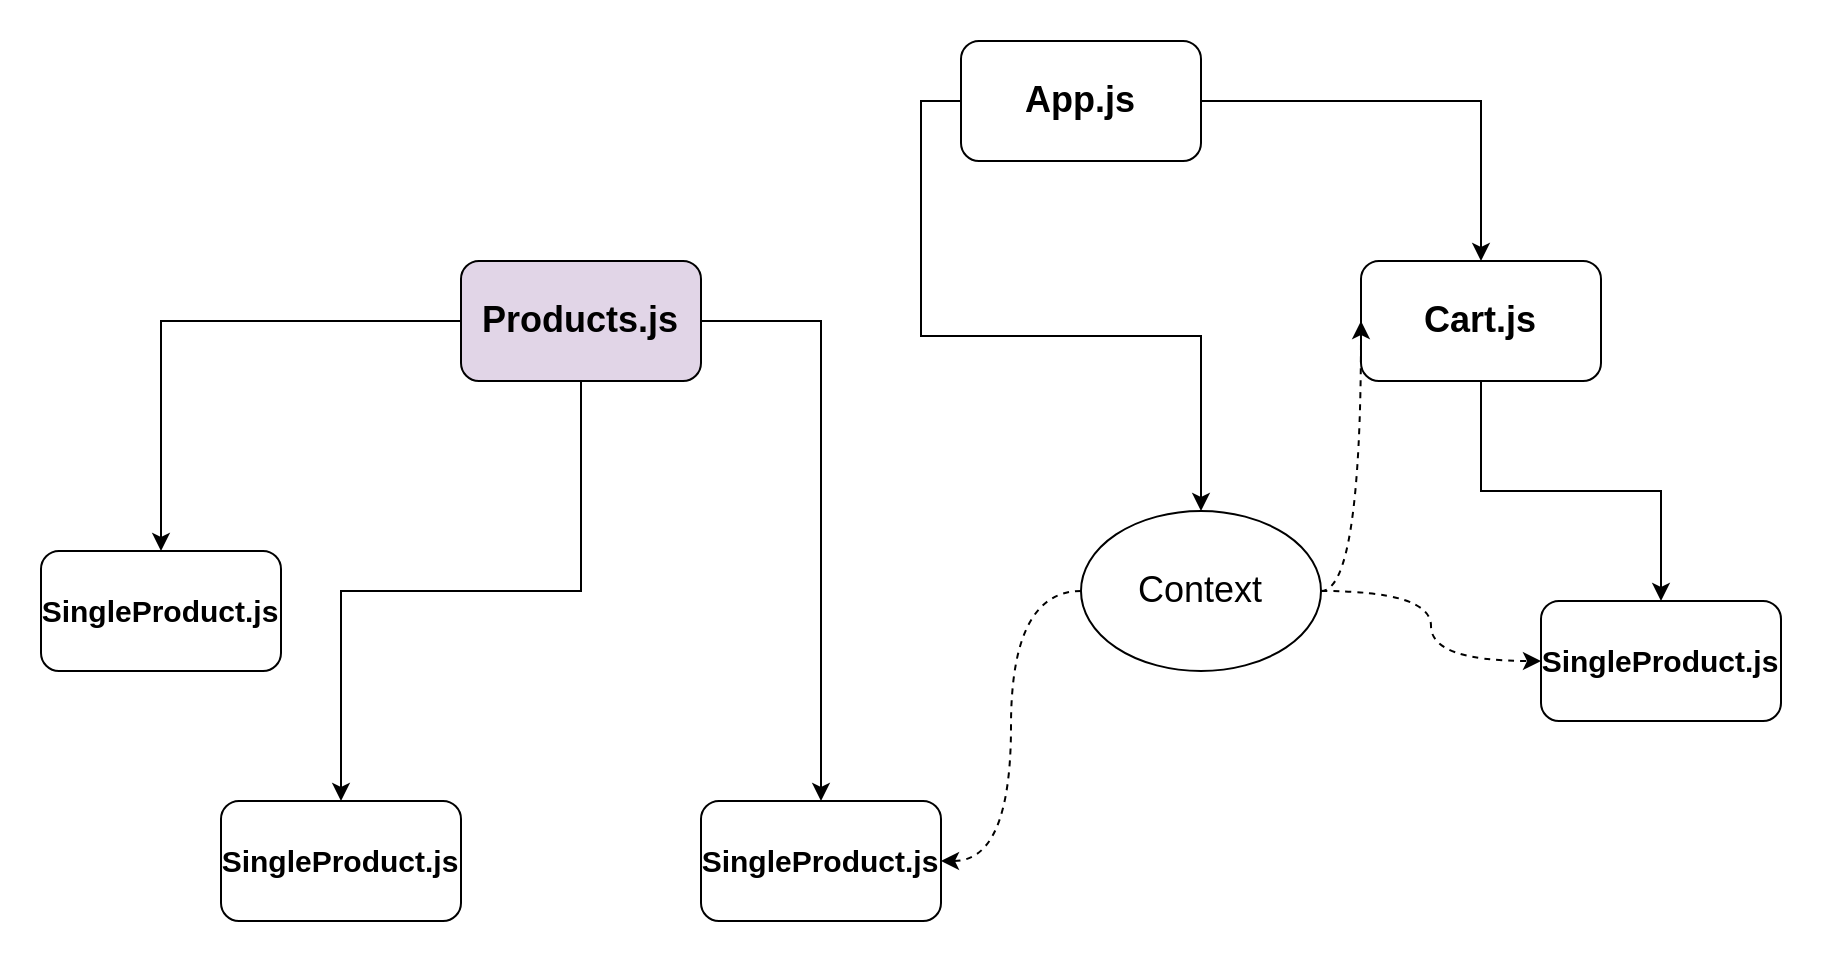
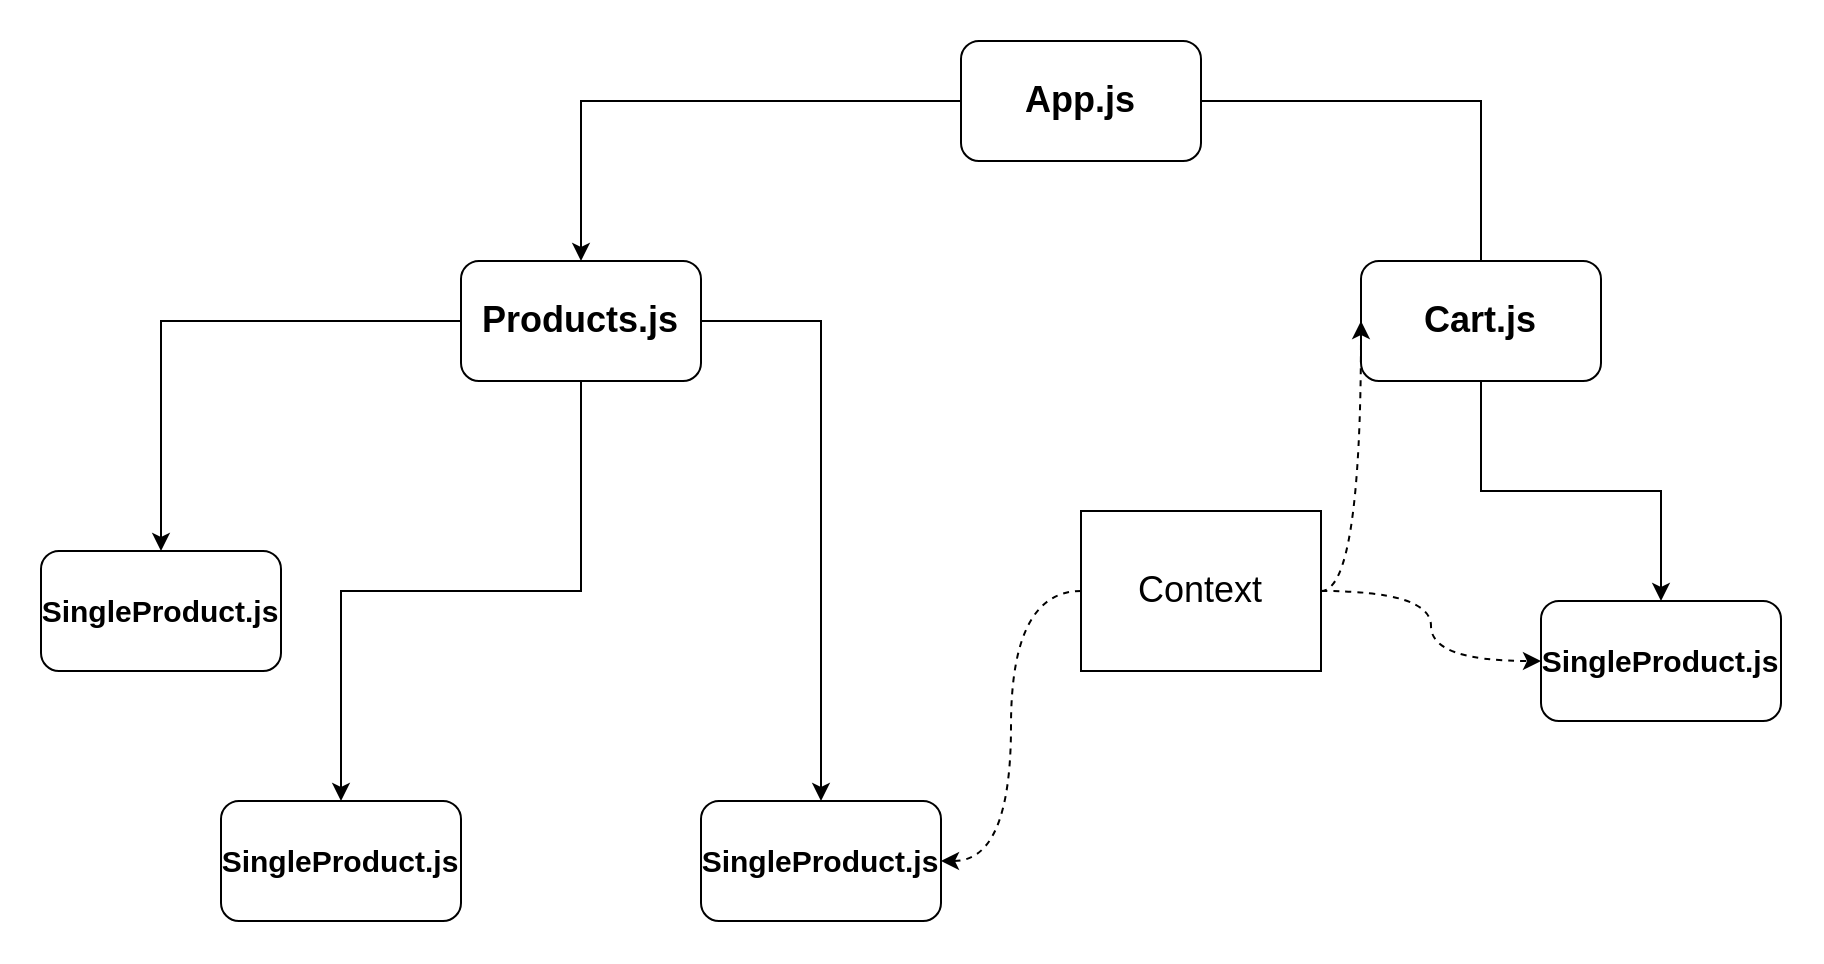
  <mxCell id="0" />
  <mxCell id="1" parent="0" />
- <mxCell id="2" style="edgeStyle=orthogonalEdgeStyle;rounded=0;orthogonalLoop=1;jettySize=auto;html=1;exitX=1;exitY=0.5;exitDx=0;exitDy=0;entryX=0.5;entryY=0;entryDx=0;entryDy=0;" edge="1" parent="1" source="4" target="10"><mxGeometry relative="1" as="geometry" /></mxCell>
- <mxCell id="3" style="edgeStyle=orthogonalEdgeStyle;rounded=0;orthogonalLoop=1;jettySize=auto;html=1;exitX=0;exitY=0.5;exitDx=0;exitDy=0;" edge="1" parent="1" source="4" target="18"><mxGeometry relative="1" as="geometry" /></mxCell>
+ <mxCell id="2" style="edgeStyle=orthogonalEdgeStyle;rounded=0;orthogonalLoop=1;jettySize=auto;html=1;exitX=1;exitY=0.5;exitDx=0;exitDy=0;entryX=0.5;entryY=0;entryDx=0;entryDy=0;endArrow=none;" edge="1" parent="1" source="4" target="10"><mxGeometry relative="1" as="geometry" /></mxCell>
+ <mxCell id="3" style="edgeStyle=orthogonalEdgeStyle;rounded=0;orthogonalLoop=1;jettySize=auto;html=1;exitX=0;exitY=0.5;exitDx=0;exitDy=0;entryX=0.5;entryY=0;entryDx=0;entryDy=0;" edge="1" parent="1" source="4" target="8"><mxGeometry relative="1" as="geometry" /></mxCell>
  <mxCell id="4" value="&lt;h2&gt;App.js&lt;/h2&gt;" style="rounded=1;whiteSpace=wrap;html=1;fontStyle=1" vertex="1" parent="1"><mxGeometry x="480" y="20" width="120" height="60" as="geometry" /></mxCell>
  <mxCell id="5" style="edgeStyle=orthogonalEdgeStyle;rounded=0;orthogonalLoop=1;jettySize=auto;html=1;exitX=0.5;exitY=1;exitDx=0;exitDy=0;entryX=0.5;entryY=0;entryDx=0;entryDy=0;" edge="1" parent="1" source="8" target="12"><mxGeometry relative="1" as="geometry" /></mxCell>
  <mxCell id="6" style="edgeStyle=orthogonalEdgeStyle;rounded=0;orthogonalLoop=1;jettySize=auto;html=1;exitX=0;exitY=0.5;exitDx=0;exitDy=0;entryX=0.5;entryY=0;entryDx=0;entryDy=0;" edge="1" parent="1" source="8" target="11"><mxGeometry relative="1" as="geometry" /></mxCell>
  <mxCell id="7" style="edgeStyle=orthogonalEdgeStyle;rounded=0;orthogonalLoop=1;jettySize=auto;html=1;exitX=1;exitY=0.5;exitDx=0;exitDy=0;entryX=0.5;entryY=0;entryDx=0;entryDy=0;" edge="1" parent="1" source="8" target="13"><mxGeometry relative="1" as="geometry" /></mxCell>
- <mxCell id="8" value="&lt;h2&gt;Products.js&lt;/h2&gt;" style="rounded=1;whiteSpace=wrap;html=1;fontStyle=1;fillColor=#e1d5e7;" vertex="1" parent="1"><mxGeometry x="230" y="130" width="120" height="60" as="geometry" /></mxCell>
+ <mxCell id="8" value="&lt;h2&gt;Products.js&lt;/h2&gt;" style="rounded=1;whiteSpace=wrap;html=1;fontStyle=1" vertex="1" parent="1"><mxGeometry x="230" y="130" width="120" height="60" as="geometry" /></mxCell>
  <mxCell id="9" style="edgeStyle=orthogonalEdgeStyle;rounded=0;orthogonalLoop=1;jettySize=auto;html=1;exitX=0.5;exitY=1;exitDx=0;exitDy=0;entryX=0.5;entryY=0;entryDx=0;entryDy=0;" edge="1" parent="1" source="10" target="14"><mxGeometry relative="1" as="geometry" /></mxCell>
  <mxCell id="10" value="&lt;h2&gt;&lt;font style=&quot;font-size: 18px;&quot;&gt;Cart.js&lt;/font&gt;&lt;/h2&gt;" style="rounded=1;whiteSpace=wrap;html=1;" vertex="1" parent="1"><mxGeometry x="680" y="130" width="120" height="60" as="geometry" /></mxCell>
  <mxCell id="11" value="&lt;h2&gt;&lt;font style=&quot;font-size: 15px;&quot;&gt;SingleProduct.js&lt;/font&gt;&lt;/h2&gt;" style="rounded=1;whiteSpace=wrap;html=1;" vertex="1" parent="1"><mxGeometry x="20" y="275" width="120" height="60" as="geometry" /></mxCell>
  <mxCell id="12" value="&lt;h2&gt;&lt;font style=&quot;font-size: 15px;&quot;&gt;SingleProduct.js&lt;/font&gt;&lt;/h2&gt;" style="rounded=1;whiteSpace=wrap;html=1;" vertex="1" parent="1"><mxGeometry x="110" y="400" width="120" height="60" as="geometry" /></mxCell>
  <mxCell id="13" value="&lt;h2&gt;&lt;font style=&quot;font-size: 15px;&quot;&gt;SingleProduct.js&lt;/font&gt;&lt;/h2&gt;" style="rounded=1;whiteSpace=wrap;html=1;" vertex="1" parent="1"><mxGeometry x="350" y="400" width="120" height="60" as="geometry" /></mxCell>
  <mxCell id="14" value="&lt;h2&gt;&lt;font style=&quot;font-size: 15px;&quot;&gt;SingleProduct.js&lt;/font&gt;&lt;/h2&gt;" style="rounded=1;whiteSpace=wrap;html=1;" vertex="1" parent="1"><mxGeometry x="770" y="300" width="120" height="60" as="geometry" /></mxCell>
  <mxCell id="15" style="edgeStyle=orthogonalEdgeStyle;orthogonalLoop=1;jettySize=auto;html=1;exitX=0;exitY=0.5;exitDx=0;exitDy=0;entryX=1;entryY=0.5;entryDx=0;entryDy=0;curved=1;dashed=1;" edge="1" parent="1" source="18" target="13"><mxGeometry relative="1" as="geometry" /></mxCell>
  <mxCell id="16" style="edgeStyle=orthogonalEdgeStyle;orthogonalLoop=1;jettySize=auto;html=1;exitX=1;exitY=0.5;exitDx=0;exitDy=0;entryX=0;entryY=0.5;entryDx=0;entryDy=0;dashed=1;curved=1;" edge="1" parent="1" source="18" target="10"><mxGeometry relative="1" as="geometry"><Array as="points"><mxPoint x="680" y="295" /><mxPoint x="680" y="160" /></Array></mxGeometry></mxCell>
  <mxCell id="17" style="edgeStyle=orthogonalEdgeStyle;orthogonalLoop=1;jettySize=auto;html=1;entryX=0;entryY=0.5;entryDx=0;entryDy=0;dashed=1;curved=1;" edge="1" parent="1" source="18" target="14"><mxGeometry relative="1" as="geometry" /></mxCell>
- <mxCell id="18" value="&lt;font style=&quot;font-size: 18px;&quot;&gt;Context&lt;/font&gt;" style="ellipse;whiteSpace=wrap;html=1;" vertex="1" parent="1"><mxGeometry x="540" y="255" width="120" height="80" as="geometry" /></mxCell>
+ <mxCell id="18" value="&lt;font style=&quot;font-size: 18px;&quot;&gt;Context&lt;/font&gt;" style="whiteSpace=wrap;html=1;rounded=0;" vertex="1" parent="1"><mxGeometry x="540" y="255" width="120" height="80" as="geometry" /></mxCell>
